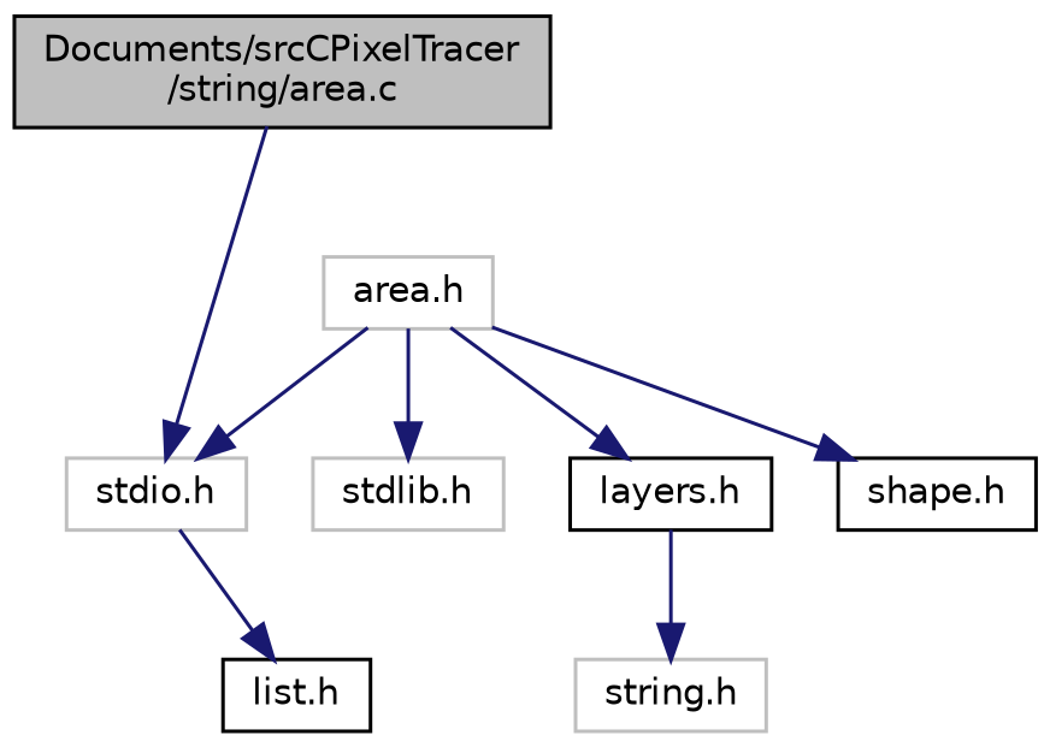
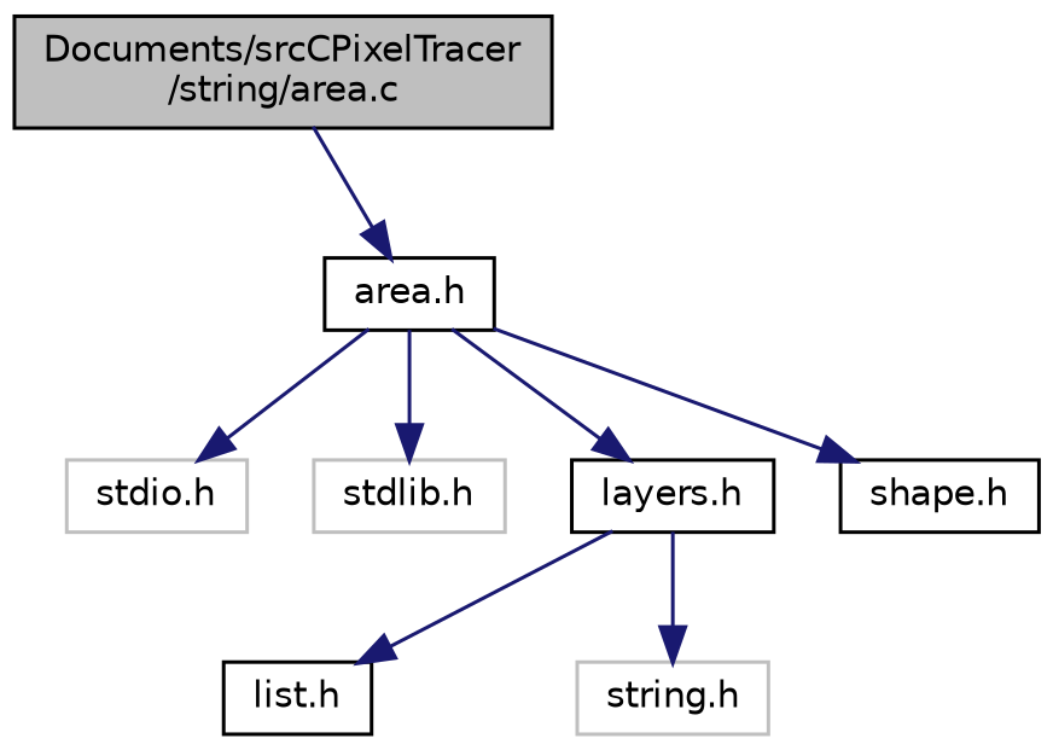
  digraph {
    node [color=black fillcolor=white fontname=Helvetica fontsize=10 shape=record style=filled]
    edge [color=midnightblue fontname=Helvetica fontsize=10 labelfontname=Helvetica labelfontsize=10 style=solid]
    n1 [fillcolor=grey75 fontcolor=black height=0.2 label="Documents/srcCPixelTracer\l/string/area.c" width=0.4]
-   n2 [color=grey75 height=0.2 label="area.h" width=0.4]
+   n2 [height=0.2 label="area.h" width=0.4]
    n3 [color=grey75 height=0.2 label="stdlib.h" width=0.4]
    n4 [color=grey75 height=0.2 label="stdio.h" width=0.4]
    n5 [height=0.2 label="layers.h" width=0.4]
    n6 [height=0.2 label="shape.h" width=0.4]
    n7 [height=0.2 label="list.h" width=0.4]
    n8 [color=grey75 height=0.2 label="string.h" width=0.4]
-   n1 -> n4
+   n1 -> n2
    n2 -> n3
    n2 -> n4
    n2 -> n5
    n2 -> n6
-   n4 -> n7
+   n5 -> n7
    n5 -> n8
  }
